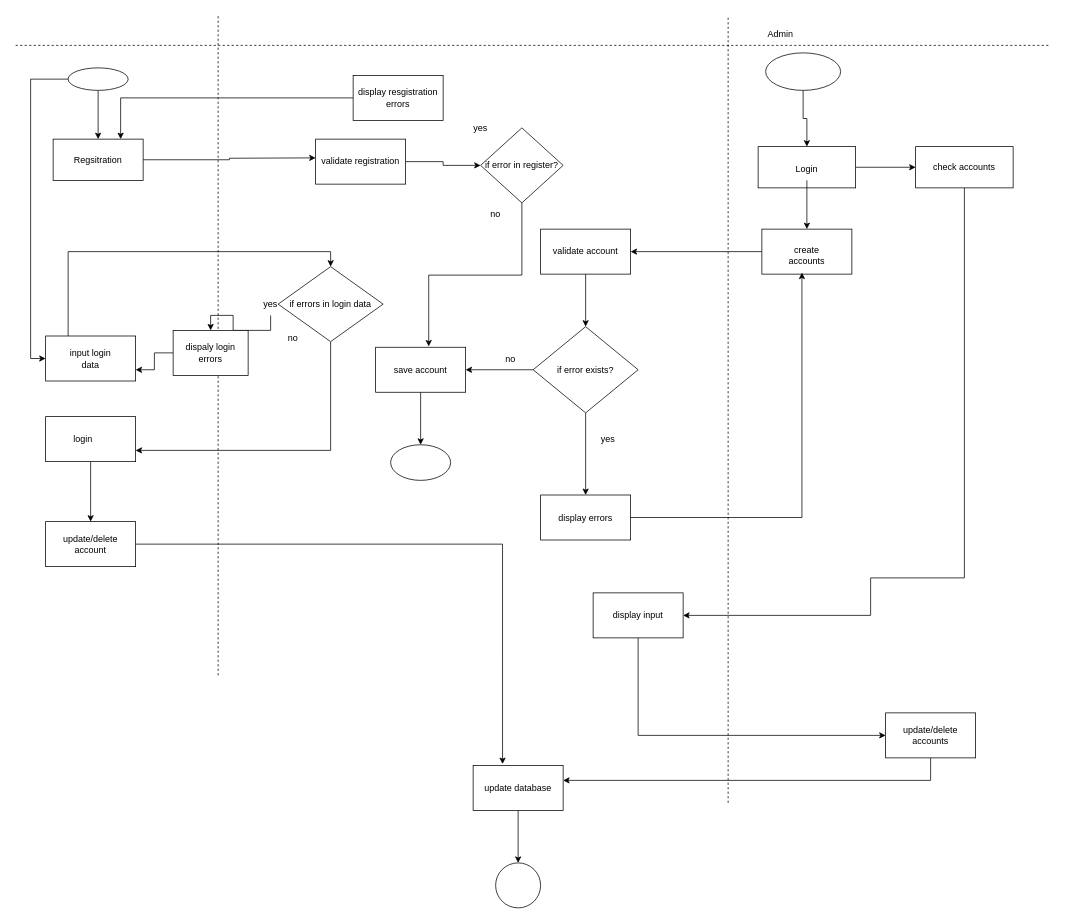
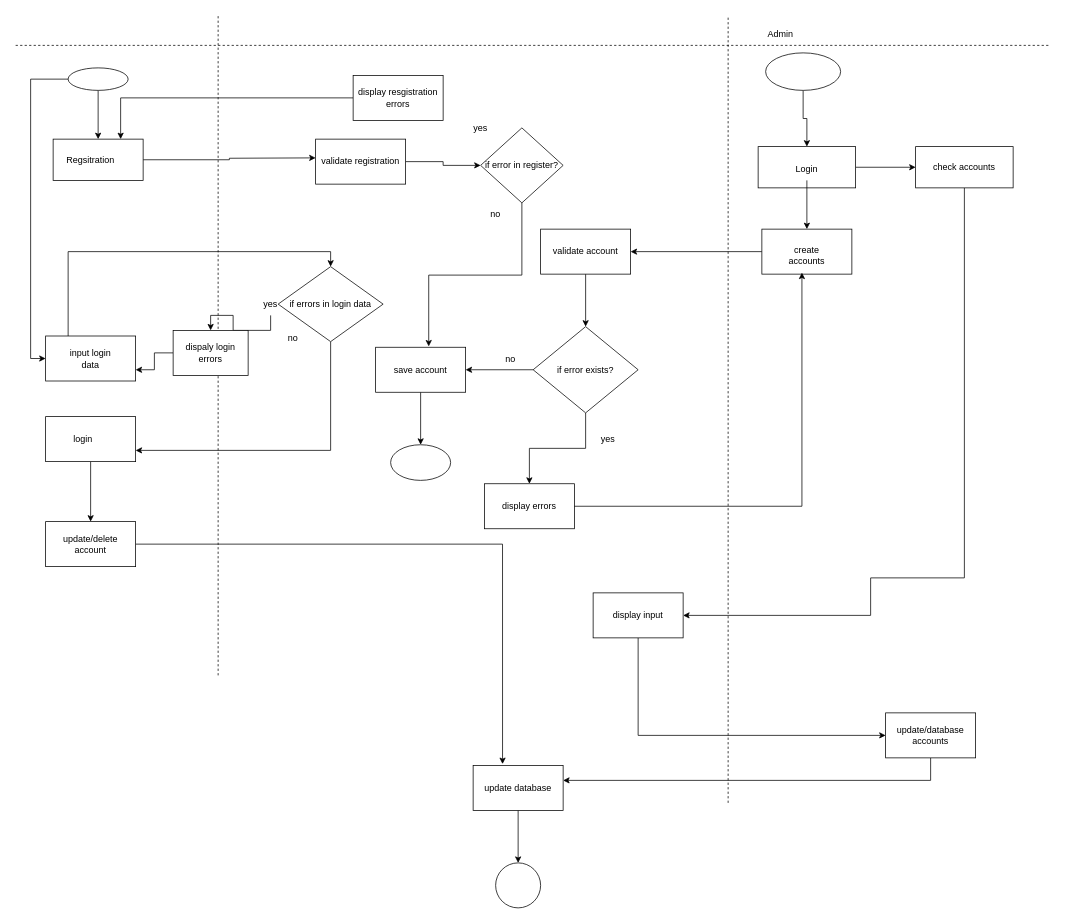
  <mxCell id="0" />
  <mxCell id="1" parent="0" />
  <mxCell id="2" value="" style="endArrow=none;dashed=1;html=1;rounded=0;" parent="1" edge="1"><mxGeometry width="50" height="50" relative="1" as="geometry"><mxPoint x="290" y="900" as="sourcePoint" /><mxPoint x="290" as="targetPoint" y="20" /></mxGeometry></mxCell>
  <mxCell id="3" value="" style="endArrow=none;dashed=1;html=1;rounded=0;" parent="1" edge="1"><mxGeometry width="50" height="50" relative="1" as="geometry"><mxPoint x="970" y="1070" as="sourcePoint" /><mxPoint x="970" y="21" as="targetPoint" /></mxGeometry></mxCell>
  <mxCell id="4" value="Admin" style="text;strokeColor=none;align=center;fillColor=none;html=1;verticalAlign=middle;whiteSpace=wrap;rounded=0;" parent="1" vertex="1"><mxGeometry x="1010" y="30" width="60" height="30" as="geometry" /></mxCell>
  <mxCell id="5" value="" style="endArrow=none;dashed=1;html=1;rounded=0;" parent="1" edge="1"><mxGeometry width="50" height="50" relative="1" as="geometry"><mxPoint x="20" y="60" as="sourcePoint" /><mxPoint x="1400" y="60" as="targetPoint" /></mxGeometry></mxCell>
  <mxCell id="6" value="" style="edgeStyle=orthogonalEdgeStyle;rounded=0;orthogonalLoop=1;jettySize=auto;html=1;" parent="1" source="8" target="10" edge="1"><mxGeometry relative="1" as="geometry" /></mxCell>
  <mxCell id="7" style="edgeStyle=orthogonalEdgeStyle;rounded=0;orthogonalLoop=1;jettySize=auto;html=1;exitX=0;exitY=0.5;exitDx=0;exitDy=0;entryX=0;entryY=0.5;entryDx=0;entryDy=0;" parent="1" source="8" target="13" edge="1"><mxGeometry relative="1" as="geometry" /></mxCell>
  <mxCell id="8" value="" style="ellipse;whiteSpace=wrap;html=1;" parent="1" vertex="1"><mxGeometry x="90" y="90" width="80" height="30" as="geometry" /></mxCell>
  <mxCell id="9" value="" style="edgeStyle=orthogonalEdgeStyle;rounded=0;orthogonalLoop=1;jettySize=auto;html=1;" parent="1" source="10" edge="1"><mxGeometry relative="1" as="geometry"><mxPoint x="420" y="210" as="targetPoint" /></mxGeometry></mxCell>
  <mxCell id="10" value="" style="whiteSpace=wrap;html=1;" parent="1" vertex="1"><mxGeometry x="70" y="185" width="120" height="55" as="geometry" /></mxCell>
- <mxCell id="11" value="Regsitration" style="text;strokeColor=none;align=center;fillColor=none;html=1;verticalAlign=middle;whiteSpace=wrap;rounded=0;" parent="1" vertex="1"><mxGeometry x="100" y="197.5" width="60" height="30" as="geometry" /></mxCell>
+ <mxCell id="11" value="Regsitration" style="text;strokeColor=none;align=center;fillColor=none;html=1;verticalAlign=middle;whiteSpace=wrap;rounded=0;" parent="1" vertex="1"><mxGeometry x="90" y="197.5" width="60" height="30" as="geometry" /></mxCell>
  <mxCell id="12" style="edgeStyle=orthogonalEdgeStyle;rounded=0;orthogonalLoop=1;jettySize=auto;html=1;exitX=0.25;exitY=0;exitDx=0;exitDy=0;entryX=0.5;entryY=0;entryDx=0;entryDy=0;" parent="1" source="13" target="48" edge="1"><mxGeometry relative="1" as="geometry" /></mxCell>
  <mxCell id="13" value="" style="whiteSpace=wrap;html=1;" parent="1" vertex="1"><mxGeometry x="60" y="447.5" width="120" height="60" as="geometry" /></mxCell>
  <mxCell id="14" value="input login data" style="text;html=1;strokeColor=none;fillColor=none;align=center;verticalAlign=middle;whiteSpace=wrap;rounded=0;" parent="1" vertex="1"><mxGeometry x="90" y="462.5" width="60" height="30" as="geometry" /></mxCell>
  <mxCell id="15" value="" style="edgeStyle=orthogonalEdgeStyle;rounded=0;orthogonalLoop=1;jettySize=auto;html=1;" parent="1" source="16" target="63" edge="1"><mxGeometry relative="1" as="geometry" /></mxCell>
  <mxCell id="16" value="" style="whiteSpace=wrap;html=1;" parent="1" vertex="1"><mxGeometry x="60" y="555" width="120" height="60" as="geometry" /></mxCell>
  <mxCell id="17" value="login" style="text;html=1;strokeColor=none;fillColor=none;align=center;verticalAlign=middle;whiteSpace=wrap;rounded=0;" parent="1" vertex="1"><mxGeometry x="80" y="570" width="60" height="30" as="geometry" /></mxCell>
  <mxCell id="18" value="" style="edgeStyle=orthogonalEdgeStyle;rounded=0;orthogonalLoop=1;jettySize=auto;html=1;" parent="1" source="19" target="21" edge="1"><mxGeometry relative="1" as="geometry" /></mxCell>
  <mxCell id="19" value="" style="ellipse;whiteSpace=wrap;html=1;" parent="1" vertex="1"><mxGeometry x="1020" y="70" width="100" height="50" as="geometry" /></mxCell>
  <mxCell id="20" value="" style="edgeStyle=orthogonalEdgeStyle;rounded=0;orthogonalLoop=1;jettySize=auto;html=1;" parent="1" source="21" target="40" edge="1"><mxGeometry relative="1" as="geometry" /></mxCell>
  <mxCell id="21" value="" style="whiteSpace=wrap;html=1;" parent="1" vertex="1"><mxGeometry x="1010" y="195" width="130" height="55" as="geometry" /></mxCell>
  <mxCell id="22" value="" style="edgeStyle=orthogonalEdgeStyle;rounded=0;orthogonalLoop=1;jettySize=auto;html=1;" parent="1" source="23" target="25" edge="1"><mxGeometry relative="1" as="geometry" /></mxCell>
  <mxCell id="23" value="Login" style="text;html=1;strokeColor=none;fillColor=none;align=center;verticalAlign=middle;whiteSpace=wrap;rounded=0;" parent="1" vertex="1"><mxGeometry x="1045" y="210" width="60" height="30" as="geometry" /></mxCell>
  <mxCell id="24" value="" style="edgeStyle=orthogonalEdgeStyle;rounded=0;orthogonalLoop=1;jettySize=auto;html=1;" parent="1" source="25" target="28" edge="1"><mxGeometry relative="1" as="geometry" /></mxCell>
  <mxCell id="25" value="" style="whiteSpace=wrap;html=1;" parent="1" vertex="1"><mxGeometry x="1015" y="305" width="120" height="60" as="geometry" /></mxCell>
  <mxCell id="26" value="create&lt;br&gt;accounts" style="text;html=1;strokeColor=none;fillColor=none;align=center;verticalAlign=middle;whiteSpace=wrap;rounded=0;" parent="1" vertex="1"><mxGeometry x="1045" y="325" width="60" height="30" as="geometry" /></mxCell>
  <mxCell id="27" value="" style="edgeStyle=orthogonalEdgeStyle;rounded=0;orthogonalLoop=1;jettySize=auto;html=1;" parent="1" source="28" target="31" edge="1"><mxGeometry relative="1" as="geometry" /></mxCell>
  <mxCell id="28" value="validate account" style="whiteSpace=wrap;html=1;" parent="1" vertex="1"><mxGeometry x="720" y="305" width="120" height="60" as="geometry" /></mxCell>
  <mxCell id="29" value="" style="edgeStyle=orthogonalEdgeStyle;rounded=0;orthogonalLoop=1;jettySize=auto;html=1;" parent="1" source="31" target="32" edge="1"><mxGeometry relative="1" as="geometry" /></mxCell>
  <mxCell id="30" value="" style="edgeStyle=orthogonalEdgeStyle;rounded=0;orthogonalLoop=1;jettySize=auto;html=1;" parent="1" source="31" target="36" edge="1"><mxGeometry relative="1" as="geometry" /></mxCell>
  <mxCell id="31" value="if error exists?" style="rhombus;whiteSpace=wrap;html=1;" parent="1" vertex="1"><mxGeometry x="710" y="435" width="140" height="115" as="geometry" /></mxCell>
- <mxCell id="32" value="display errors" style="whiteSpace=wrap;html=1;" parent="1" vertex="1"><mxGeometry x="720" y="659.5" width="120" height="60" as="geometry" /></mxCell>
+ <mxCell id="32" value="display errors" style="whiteSpace=wrap;html=1;" parent="1" vertex="1"><mxGeometry x="645" y="644.5" width="120" height="60" as="geometry" /></mxCell>
  <mxCell id="33" value="yes" style="text;html=1;strokeColor=none;fillColor=none;align=center;verticalAlign=middle;whiteSpace=wrap;rounded=0;" parent="1" vertex="1"><mxGeometry x="780" y="570" width="60" height="30" as="geometry" /></mxCell>
  <mxCell id="34" style="edgeStyle=orthogonalEdgeStyle;rounded=0;orthogonalLoop=1;jettySize=auto;html=1;exitX=1;exitY=0.5;exitDx=0;exitDy=0;entryX=0.445;entryY=0.967;entryDx=0;entryDy=0;entryPerimeter=0;" parent="1" source="32" target="25" edge="1"><mxGeometry relative="1" as="geometry" /></mxCell>
  <mxCell id="35" value="" style="edgeStyle=orthogonalEdgeStyle;rounded=0;orthogonalLoop=1;jettySize=auto;html=1;" parent="1" source="36" target="38" edge="1"><mxGeometry relative="1" as="geometry" /></mxCell>
  <mxCell id="36" value="save account" style="whiteSpace=wrap;html=1;" parent="1" vertex="1"><mxGeometry x="500" y="462.5" width="120" height="60" as="geometry" /></mxCell>
  <mxCell id="37" value="no" style="text;html=1;strokeColor=none;fillColor=none;align=center;verticalAlign=middle;whiteSpace=wrap;rounded=0;" parent="1" vertex="1"><mxGeometry x="650" y="462.5" width="60" height="30" as="geometry" /></mxCell>
  <mxCell id="38" value="" style="ellipse;whiteSpace=wrap;html=1;" parent="1" vertex="1"><mxGeometry x="520" y="592.5" width="80" height="47.5" as="geometry" /></mxCell>
  <mxCell id="39" value="" style="edgeStyle=orthogonalEdgeStyle;rounded=0;orthogonalLoop=1;jettySize=auto;html=1;" parent="1" source="40" target="42" edge="1"><mxGeometry relative="1" as="geometry"><Array as="points"><mxPoint x="1285" y="770" /><mxPoint x="1160" y="770" /></Array></mxGeometry></mxCell>
  <mxCell id="40" value="check accounts" style="whiteSpace=wrap;html=1;" parent="1" vertex="1"><mxGeometry x="1220" y="195" width="130" height="55" as="geometry" /></mxCell>
  <mxCell id="41" value="" style="edgeStyle=orthogonalEdgeStyle;rounded=0;orthogonalLoop=1;jettySize=auto;html=1;" parent="1" source="42" target="44" edge="1"><mxGeometry relative="1" as="geometry"><Array as="points"><mxPoint x="850" y="980" /></Array></mxGeometry></mxCell>
  <mxCell id="42" value="display input" style="whiteSpace=wrap;html=1;" parent="1" vertex="1"><mxGeometry x="790" y="790" width="120" height="60" as="geometry" /></mxCell>
  <mxCell id="43" value="" style="edgeStyle=orthogonalEdgeStyle;rounded=0;orthogonalLoop=1;jettySize=auto;html=1;" parent="1" source="44" target="46" edge="1"><mxGeometry relative="1" as="geometry"><Array as="points"><mxPoint x="1240" y="1040" /></Array></mxGeometry></mxCell>
- <mxCell id="44" value="update/delete accounts" style="whiteSpace=wrap;html=1;" parent="1" vertex="1"><mxGeometry x="1180" y="950" width="120" height="60" as="geometry" /></mxCell>
+ <mxCell id="44" value="update/database accounts" style="whiteSpace=wrap;html=1;" parent="1" vertex="1"><mxGeometry x="1180" y="950" width="120" height="60" as="geometry" /></mxCell>
  <mxCell id="45" value="" style="edgeStyle=orthogonalEdgeStyle;rounded=0;orthogonalLoop=1;jettySize=auto;html=1;" parent="1" source="46" target="64" edge="1"><mxGeometry relative="1" as="geometry" /></mxCell>
  <mxCell id="46" value="update database" style="whiteSpace=wrap;html=1;" parent="1" vertex="1"><mxGeometry x="630" y="1020" width="120" height="60" as="geometry" /></mxCell>
  <mxCell id="47" style="edgeStyle=orthogonalEdgeStyle;rounded=0;orthogonalLoop=1;jettySize=auto;html=1;exitX=0.5;exitY=1;exitDx=0;exitDy=0;entryX=1;entryY=0.75;entryDx=0;entryDy=0;" parent="1" source="48" target="16" edge="1"><mxGeometry relative="1" as="geometry" /></mxCell>
  <mxCell id="48" value="if errors in login data" style="rhombus;whiteSpace=wrap;html=1;" parent="1" vertex="1"><mxGeometry x="370" y="355" width="140" height="100" as="geometry" /></mxCell>
  <mxCell id="49" value="no" style="text;html=1;strokeColor=none;fillColor=none;align=center;verticalAlign=middle;whiteSpace=wrap;rounded=0;" parent="1" vertex="1"><mxGeometry x="360" y="435" width="60" height="30" as="geometry" /></mxCell>
  <mxCell id="50" value="" style="edgeStyle=orthogonalEdgeStyle;rounded=0;orthogonalLoop=1;jettySize=auto;html=1;" parent="1" source="51" target="59" edge="1"><mxGeometry relative="1" as="geometry" /></mxCell>
  <mxCell id="51" value="yes" style="text;html=1;strokeColor=none;fillColor=none;align=center;verticalAlign=middle;whiteSpace=wrap;rounded=0;" parent="1" vertex="1"><mxGeometry x="330" y="390" width="60" height="30" as="geometry" /></mxCell>
  <mxCell id="52" value="" style="edgeStyle=orthogonalEdgeStyle;rounded=0;orthogonalLoop=1;jettySize=auto;html=1;" parent="1" source="53" target="54" edge="1"><mxGeometry relative="1" as="geometry" /></mxCell>
  <mxCell id="53" value="validate registration" style="rounded=0;whiteSpace=wrap;html=1;" parent="1" vertex="1"><mxGeometry x="420" y="185" width="120" height="60" as="geometry" /></mxCell>
  <mxCell id="54" value="if error in register?" style="rhombus;whiteSpace=wrap;html=1;rounded=0;" parent="1" vertex="1"><mxGeometry x="640" y="170" width="110" height="100" as="geometry" /></mxCell>
  <mxCell id="55" value="yes" style="text;html=1;strokeColor=none;fillColor=none;align=center;verticalAlign=middle;whiteSpace=wrap;rounded=0;" parent="1" vertex="1"><mxGeometry x="610" y="155" width="60" height="30" as="geometry" /></mxCell>
  <mxCell id="56" value="no" style="text;html=1;strokeColor=none;fillColor=none;align=center;verticalAlign=middle;whiteSpace=wrap;rounded=0;" parent="1" vertex="1"><mxGeometry x="630" y="270" width="60" height="30" as="geometry" /></mxCell>
  <mxCell id="57" style="edgeStyle=orthogonalEdgeStyle;rounded=0;orthogonalLoop=1;jettySize=auto;html=1;exitX=0.5;exitY=1;exitDx=0;exitDy=0;entryX=0.59;entryY=-0.018;entryDx=0;entryDy=0;entryPerimeter=0;" parent="1" source="54" target="36" edge="1"><mxGeometry relative="1" as="geometry" /></mxCell>
  <mxCell id="58" style="edgeStyle=orthogonalEdgeStyle;rounded=0;orthogonalLoop=1;jettySize=auto;html=1;exitX=0;exitY=0.5;exitDx=0;exitDy=0;entryX=1;entryY=0.75;entryDx=0;entryDy=0;" parent="1" source="59" target="13" edge="1"><mxGeometry relative="1" as="geometry" /></mxCell>
  <mxCell id="59" value="dispaly login errors" style="whiteSpace=wrap;html=1;" parent="1" vertex="1"><mxGeometry x="230" y="440" width="100" height="60" as="geometry" /></mxCell>
  <mxCell id="60" style="edgeStyle=orthogonalEdgeStyle;rounded=0;orthogonalLoop=1;jettySize=auto;html=1;exitX=0;exitY=0.5;exitDx=0;exitDy=0;entryX=0.75;entryY=0;entryDx=0;entryDy=0;" parent="1" source="61" target="10" edge="1"><mxGeometry relative="1" as="geometry" /></mxCell>
  <mxCell id="61" value="display resgistration errors" style="whiteSpace=wrap;html=1;" parent="1" vertex="1"><mxGeometry x="470" y="100" width="120" height="60" as="geometry" /></mxCell>
  <mxCell id="62" value="" style="edgeStyle=orthogonalEdgeStyle;rounded=0;orthogonalLoop=1;jettySize=auto;html=1;entryX=0.327;entryY=-0.03;entryDx=0;entryDy=0;entryPerimeter=0;" parent="1" source="63" target="46" edge="1"><mxGeometry relative="1" as="geometry"><mxPoint x="370" y="725" as="targetPoint" /></mxGeometry></mxCell>
  <mxCell id="63" value="update/delete account" style="whiteSpace=wrap;html=1;" parent="1" vertex="1"><mxGeometry x="60" y="695" width="120" height="60" as="geometry" /></mxCell>
  <mxCell id="64" value="" style="ellipse;whiteSpace=wrap;html=1;" parent="1" vertex="1"><mxGeometry x="660" y="1150" width="60" height="60" as="geometry" /></mxCell>
